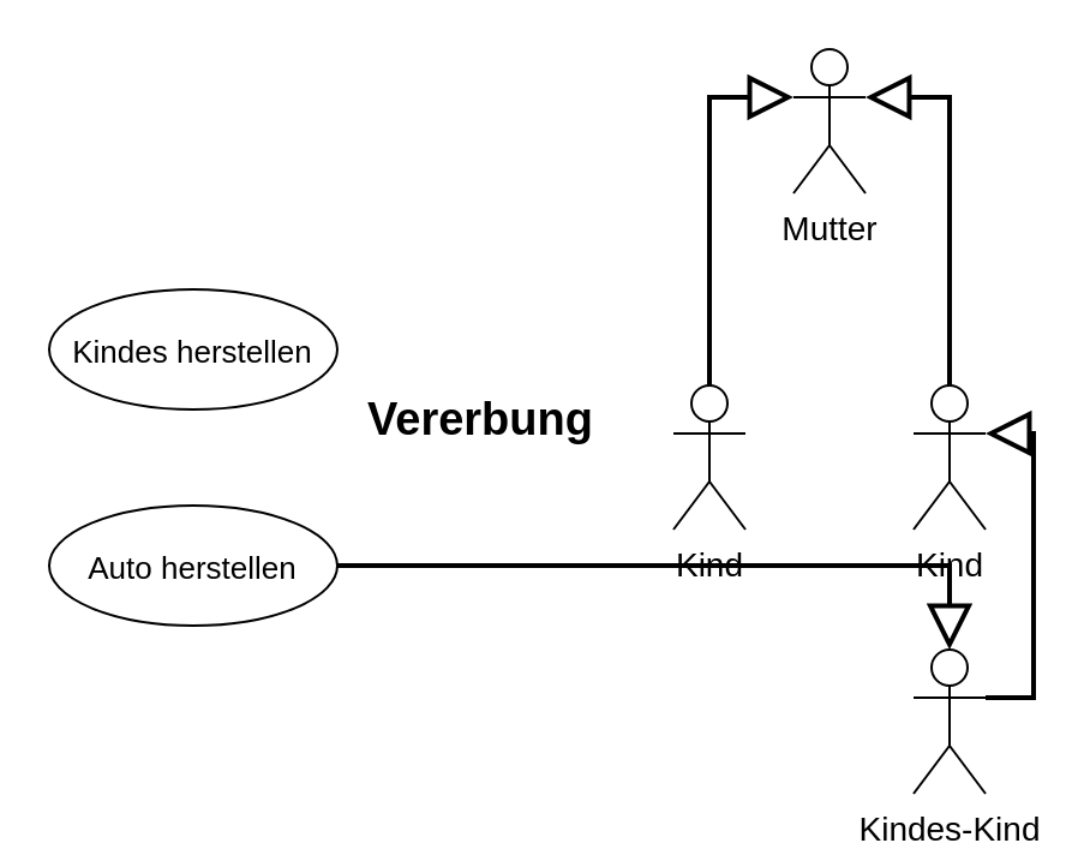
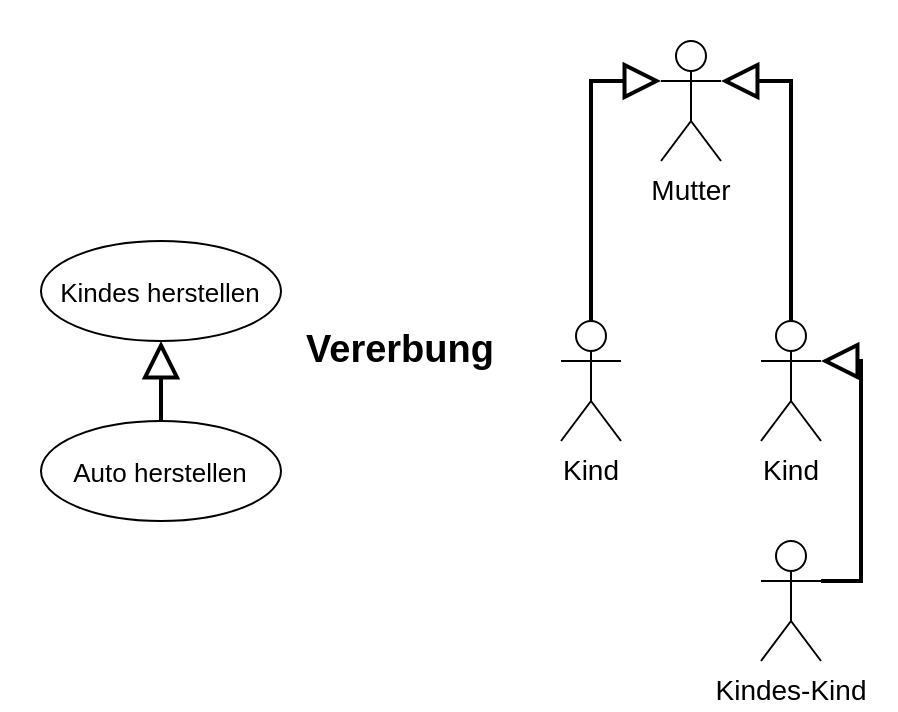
  <mxCell id="0" />
  <mxCell id="1" parent="0" />
  <mxCell id="2" value="" style="group" vertex="1" connectable="0" parent="1"><mxGeometry x="20" y="20" width="390" height="310" as="geometry" /></mxCell>
  <mxCell id="3" value="Kind" style="shape=umlActor;verticalLabelPosition=bottom;verticalAlign=top;html=1;fontSize=14;container=0;" vertex="1" parent="2"><mxGeometry x="260" y="140" width="30" height="60" as="geometry" /></mxCell>
  <mxCell id="4" value="Mutter&lt;br&gt;" style="shape=umlActor;verticalLabelPosition=bottom;verticalAlign=top;html=1;fontSize=14;container=0;" vertex="1" parent="2"><mxGeometry x="310" width="30" height="60" as="geometry" /></mxCell>
  <mxCell id="5" value="" style="edgeStyle=orthogonalEdgeStyle;rounded=0;orthogonalLoop=1;jettySize=auto;html=1;strokeWidth=2;fontSize=14;startArrow=none;startFill=0;endArrow=block;endFill=0;endSize=14;entryX=0;entryY=0.333;entryDx=0;entryDy=0;entryPerimeter=0;exitX=0.5;exitY=0;exitDx=0;exitDy=0;exitPerimeter=0;" edge="1" parent="2" source="3" target="4"><mxGeometry relative="1" as="geometry" /></mxCell>
  <mxCell id="6" style="edgeStyle=orthogonalEdgeStyle;rounded=0;orthogonalLoop=1;jettySize=auto;html=1;entryX=1;entryY=0.333;entryDx=0;entryDy=0;entryPerimeter=0;strokeWidth=2;fontSize=14;startArrow=none;startFill=0;endArrow=block;endFill=0;endSize=14;exitX=0.5;exitY=0;exitDx=0;exitDy=0;exitPerimeter=0;" edge="1" parent="2" source="7" target="4"><mxGeometry relative="1" as="geometry" /></mxCell>
  <mxCell id="7" value="Kind" style="shape=umlActor;verticalLabelPosition=bottom;verticalAlign=top;html=1;fontSize=14;container=0;" vertex="1" parent="2"><mxGeometry x="360" y="140" width="30" height="60" as="geometry" /></mxCell>
  <mxCell id="8" style="edgeStyle=orthogonalEdgeStyle;rounded=0;orthogonalLoop=1;jettySize=auto;html=1;exitX=1;exitY=0.333;exitDx=0;exitDy=0;exitPerimeter=0;entryX=1;entryY=0.333;entryDx=0;entryDy=0;entryPerimeter=0;strokeWidth=2;fontSize=14;startArrow=none;startFill=0;endArrow=block;endFill=0;endSize=14;" edge="1" parent="2" source="9" target="7"><mxGeometry relative="1" as="geometry" /></mxCell>
  <mxCell id="9" value="Kindes-Kind" style="shape=umlActor;verticalLabelPosition=bottom;verticalAlign=top;html=1;fontSize=14;container=0;" vertex="1" parent="2"><mxGeometry x="360" y="250" width="30" height="60" as="geometry" /></mxCell>
  <mxCell id="10" value="&lt;b&gt;&lt;font style=&quot;font-size: 19px;&quot;&gt;Vererbung&lt;/font&gt;&lt;/b&gt;" style="text;html=1;strokeColor=none;fillColor=none;align=center;verticalAlign=middle;whiteSpace=wrap;rounded=0;fontSize=14;container=0;" vertex="1" parent="2"><mxGeometry x="150" y="140" width="60" height="30" as="geometry" /></mxCell>
  <mxCell id="11" value="&lt;font style=&quot;font-size: 13px;&quot;&gt;Kindes herstellen&lt;/font&gt;" style="ellipse;whiteSpace=wrap;html=1;fontSize=19;container=0;" vertex="1" parent="2"><mxGeometry y="100" width="120" height="50" as="geometry" /></mxCell>
- <mxCell id="12" style="edgeStyle=orthogonalEdgeStyle;rounded=0;orthogonalLoop=1;jettySize=auto;html=1;strokeWidth=2;fontSize=13;startArrow=none;startFill=0;endArrow=block;endFill=0;endSize=14;" edge="1" parent="2" source="13" target="9"><mxGeometry relative="1" as="geometry" /></mxCell>
+ <mxCell id="12" style="edgeStyle=orthogonalEdgeStyle;rounded=0;orthogonalLoop=1;jettySize=auto;html=1;strokeWidth=2;fontSize=13;startArrow=none;startFill=0;endArrow=block;endFill=0;endSize=14;" edge="1" parent="2" source="13" target="11"><mxGeometry relative="1" as="geometry" /></mxCell>
  <mxCell id="13" value="&lt;font style=&quot;font-size: 13px;&quot;&gt;Auto herstellen&lt;/font&gt;" style="ellipse;whiteSpace=wrap;html=1;fontSize=19;container=0;" vertex="1" parent="2"><mxGeometry y="190" width="120" height="50" as="geometry" /></mxCell>
